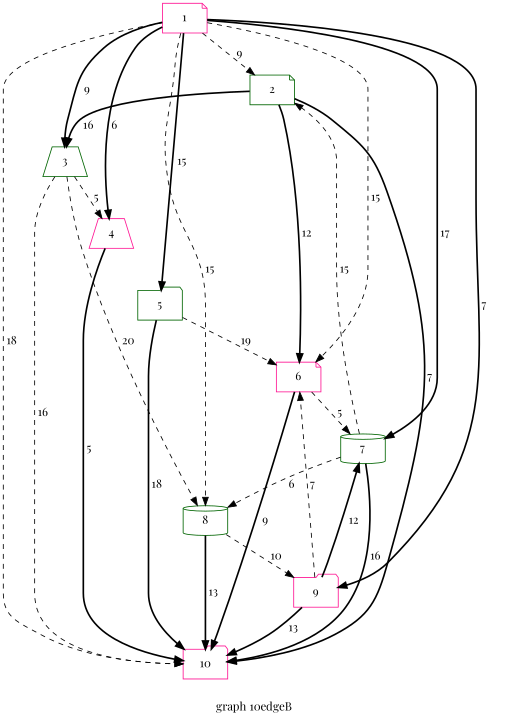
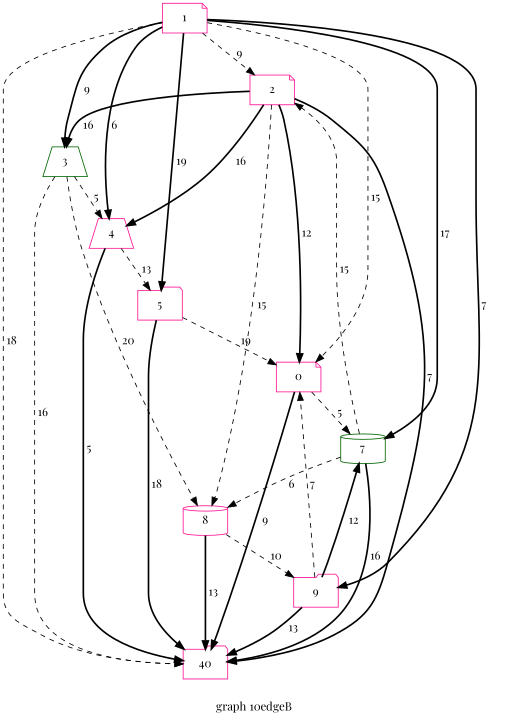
  digraph {
    fontname="Playfair Display"
    label="graph 10edgeB"
    rankdir=TB
    node [color=deeppink fontname="Playfair Display" shape=note]
    edge [fontname="Playfair Display" style=bold]
    1
-   2 [color=darkgreen]
+   2
    3 [color=darkgreen shape=trapezium]
    4 [shape=trapezium]
-   5 [color=darkgreen shape=folder]
-   6
+   5 [shape=folder]
+   6 [label=0]
    7 [color=darkgreen shape=cylinder]
-   8 [color=darkgreen shape=cylinder]
+   8 [shape=cylinder]
    9 [shape=folder]
-   10 [shape=folder]
+   10 [shape=folder label=40]
    1 -> 2 [label=" 9 " style=dashed]
    1 -> 3 [label=" 9 "]
    1 -> 4 [label=" 6 "]
-   1 -> 5 [label=" 15 "]
+   1 -> 5 [label=" 19 "]
    1 -> 6 [label=" 15 " style=dashed]
    1 -> 7 [label=" 17 "]
-   1 -> 8 [label=" 15 " style=dashed]
+   2 -> 8 [label=" 15 " style=dashed]
    1 -> 9 [label=" 7 "]
    1 -> 10 [label=" 18 " style=dashed]
    2 -> 3 [label=" 16 "]
+   2 -> 4 [label=" 16 "]
    2 -> 6 [label=" 12 "]
    2 -> 10 [label=" 7 "]
    3 -> 4 [label=" 5 " style=dashed]
    3 -> 8 [label=" 20 " style=dashed]
    3 -> 10 [label=" 16 " style=dashed]
+   4 -> 5 [label=" 13 " style=dashed]
    4 -> 10 [label=" 5 "]
    5 -> 6 [label=" 19 " style=dashed]
    5 -> 10 [label=" 18 "]
    6 -> 7 [label=" 5 " style=dashed]
    6 -> 10 [label=" 9 "]
    7 -> 2 [label=" 15 " style=dashed]
    7 -> 8 [label=" 6 " style=dashed]
    7 -> 10 [label=" 16 "]
    8 -> 9 [label=" 10 " style=dashed]
    8 -> 10 [label=" 13 "]
    9 -> 6 [label=" 7 " style=dashed]
    9 -> 7 [label=" 12 "]
    9 -> 10 [label=" 13 "]
  }
